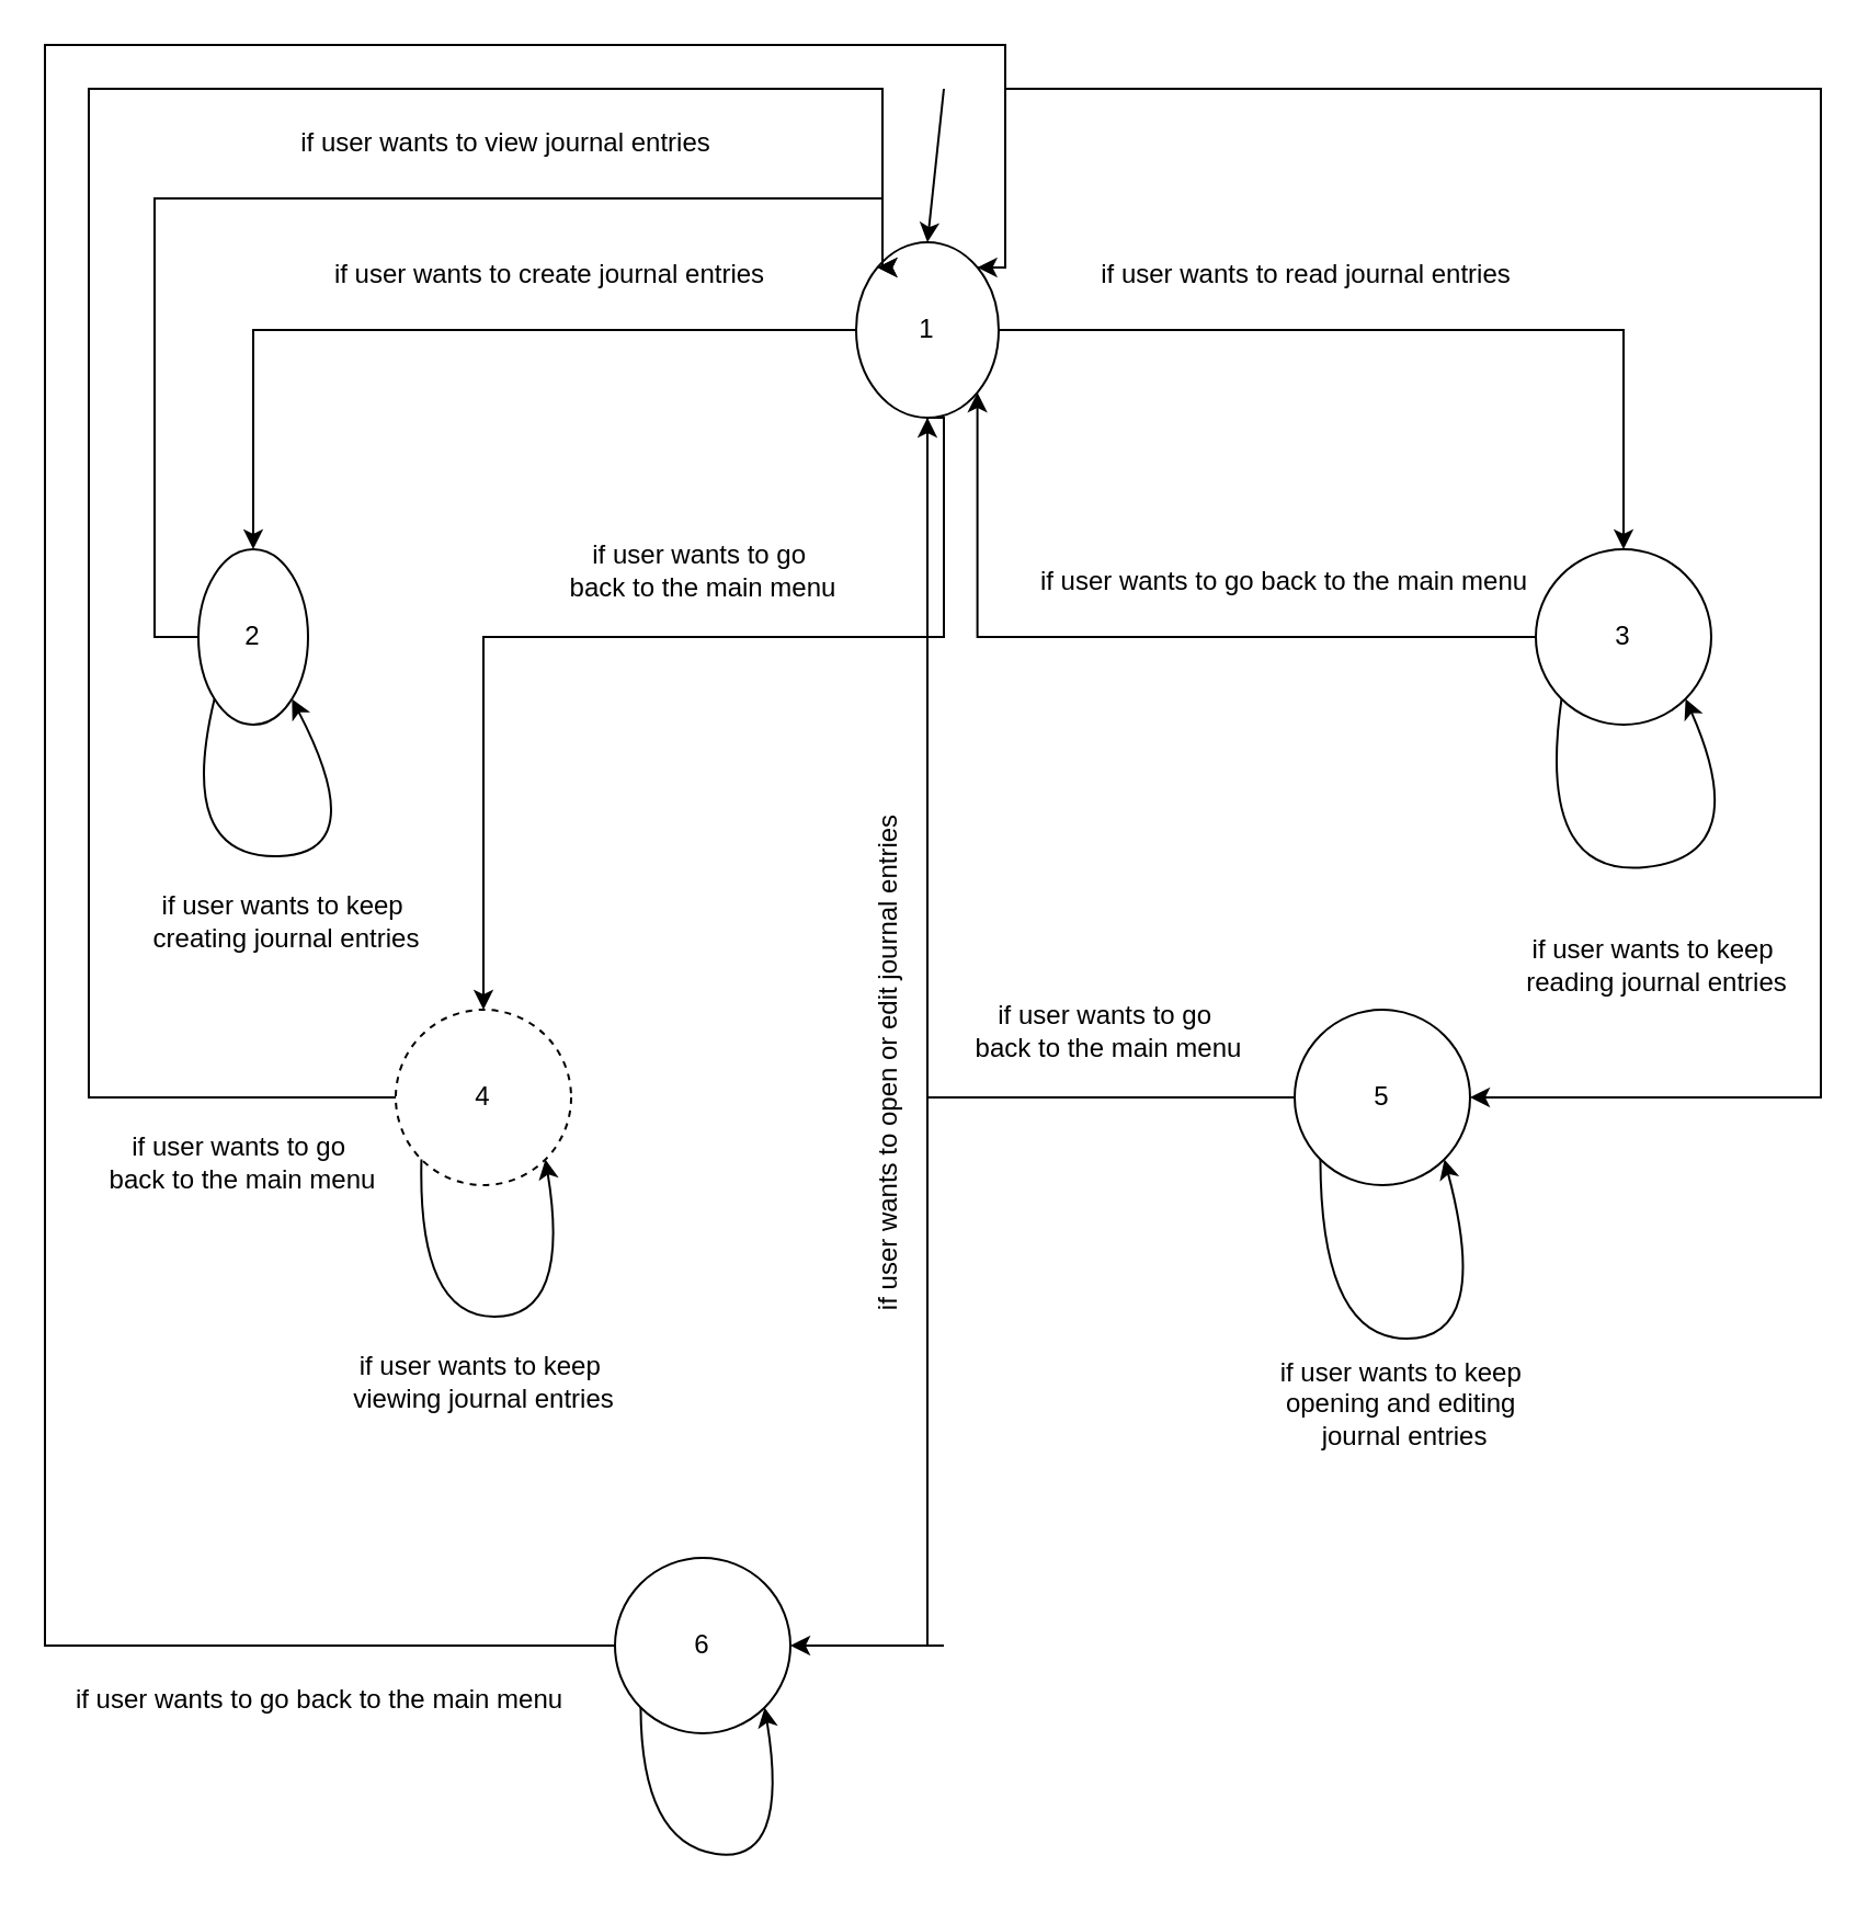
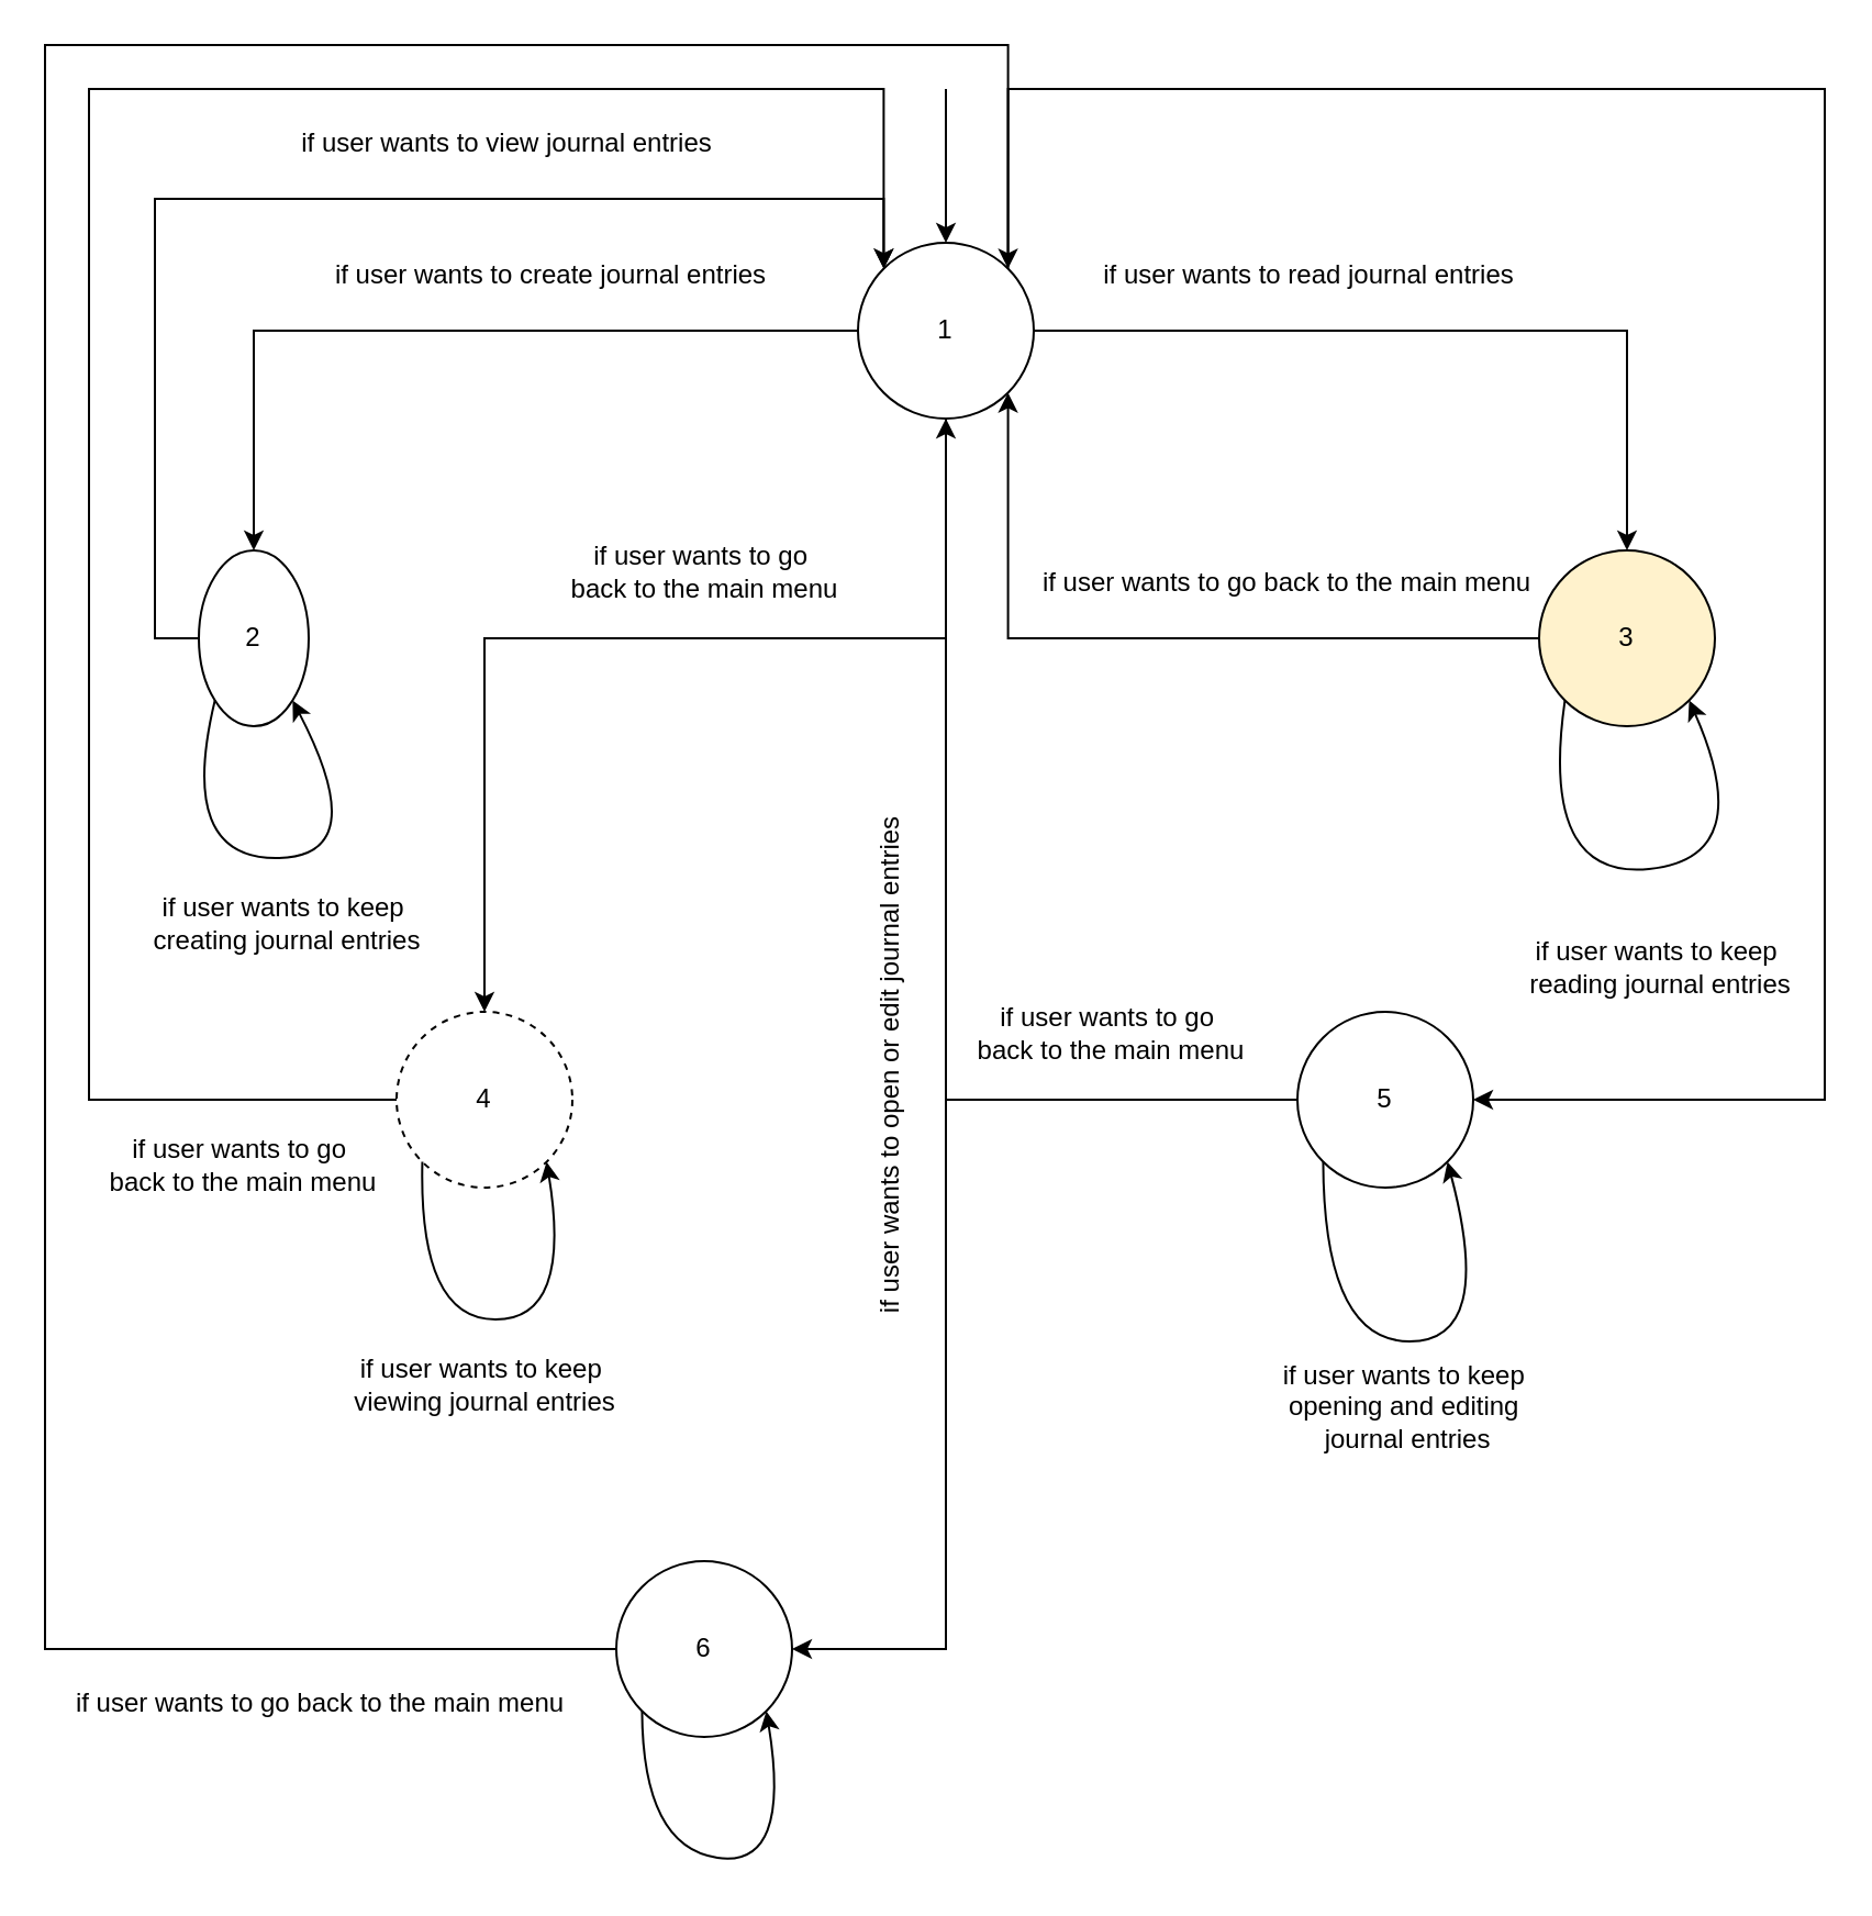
  <mxCell id="0" />
  <mxCell id="1" parent="0" />
  <mxCell id="2" style="edgeStyle=orthogonalEdgeStyle;rounded=0;orthogonalLoop=1;jettySize=auto;html=1;exitX=0;exitY=0.5;exitDx=0;exitDy=0;entryX=0.5;entryY=0;entryDx=0;entryDy=0;" edge="1" parent="1" source="7" target="9"><mxGeometry relative="1" as="geometry" /></mxCell>
  <mxCell id="3" style="edgeStyle=orthogonalEdgeStyle;rounded=0;orthogonalLoop=1;jettySize=auto;html=1;exitX=1;exitY=0.5;exitDx=0;exitDy=0;entryX=0.5;entryY=0;entryDx=0;entryDy=0;" edge="1" parent="1" source="7" target="11"><mxGeometry relative="1" as="geometry" /></mxCell>
  <mxCell id="4" style="edgeStyle=orthogonalEdgeStyle;rounded=0;orthogonalLoop=1;jettySize=auto;html=1;exitX=0.5;exitY=1;exitDx=0;exitDy=0;entryX=0.5;entryY=0;entryDx=0;entryDy=0;" edge="1" parent="1" source="7" target="13"><mxGeometry relative="1" as="geometry"><Array as="points"><mxPoint x="430" y="290" /><mxPoint x="220" y="290" /></Array></mxGeometry></mxCell>
  <mxCell id="5" style="edgeStyle=orthogonalEdgeStyle;rounded=0;orthogonalLoop=1;jettySize=auto;html=1;exitX=1;exitY=0;exitDx=0;exitDy=0;entryX=1;entryY=0.5;entryDx=0;entryDy=0;" edge="1" parent="1" source="7" target="15"><mxGeometry relative="1" as="geometry"><Array as="points"><mxPoint x="458" y="40" /><mxPoint x="830" y="40" /><mxPoint x="830" y="500" /></Array></mxGeometry></mxCell>
  <mxCell id="6" style="edgeStyle=orthogonalEdgeStyle;rounded=0;orthogonalLoop=1;jettySize=auto;html=1;exitX=0.5;exitY=1;exitDx=0;exitDy=0;entryX=1;entryY=0.5;entryDx=0;entryDy=0;" edge="1" parent="1" source="7" target="17"><mxGeometry relative="1" as="geometry"><Array as="points"><mxPoint x="430" y="750" /><mxPoint x="370" y="750" /></Array></mxGeometry></mxCell>
- <mxCell id="7" value="1" style="ellipse;whiteSpace=wrap;html=1;aspect=fixed;" vertex="1" parent="1"><mxGeometry x="390" y="110" width="65" height="80" as="geometry" /></mxCell>
+ <mxCell id="7" value="1" style="ellipse;whiteSpace=wrap;html=1;aspect=fixed;" vertex="1" parent="1"><mxGeometry x="390" y="110" width="80" height="80" as="geometry" /></mxCell>
  <mxCell id="8" style="edgeStyle=orthogonalEdgeStyle;rounded=0;orthogonalLoop=1;jettySize=auto;html=1;exitX=0;exitY=0.5;exitDx=0;exitDy=0;entryX=0;entryY=0;entryDx=0;entryDy=0;" edge="1" parent="1" source="9" target="7"><mxGeometry relative="1" as="geometry"><Array as="points"><mxPoint x="70" y="290" /><mxPoint x="70" y="90" /><mxPoint x="402" y="90" /></Array></mxGeometry></mxCell>
  <mxCell id="9" value="2" style="ellipse;whiteSpace=wrap;html=1;aspect=fixed;" vertex="1" parent="1"><mxGeometry x="90" y="250" width="50" height="80" as="geometry" /></mxCell>
  <mxCell id="10" style="edgeStyle=orthogonalEdgeStyle;rounded=0;orthogonalLoop=1;jettySize=auto;html=1;exitX=0;exitY=0.5;exitDx=0;exitDy=0;entryX=1;entryY=1;entryDx=0;entryDy=0;" edge="1" parent="1" source="11" target="7"><mxGeometry relative="1" as="geometry" /></mxCell>
- <mxCell id="11" value="3" style="ellipse;whiteSpace=wrap;html=1;aspect=fixed;" vertex="1" parent="1"><mxGeometry x="700" y="250" width="80" height="80" as="geometry" /></mxCell>
+ <mxCell id="11" value="3" style="ellipse;whiteSpace=wrap;html=1;aspect=fixed;fillColor=#fff2cc;" vertex="1" parent="1"><mxGeometry x="700" y="250" width="80" height="80" as="geometry" /></mxCell>
  <mxCell id="12" style="edgeStyle=orthogonalEdgeStyle;rounded=0;orthogonalLoop=1;jettySize=auto;html=1;exitX=0;exitY=0.5;exitDx=0;exitDy=0;entryX=0;entryY=0;entryDx=0;entryDy=0;" edge="1" parent="1" source="13" target="7"><mxGeometry relative="1" as="geometry"><Array as="points"><mxPoint x="40" y="500" /><mxPoint x="40" y="40" /><mxPoint x="402" y="40" /></Array></mxGeometry></mxCell>
  <mxCell id="13" value="4" style="ellipse;whiteSpace=wrap;html=1;aspect=fixed;dashed=1;" vertex="1" parent="1"><mxGeometry x="180" y="460" width="80" height="80" as="geometry" /></mxCell>
  <mxCell id="14" style="edgeStyle=orthogonalEdgeStyle;rounded=0;orthogonalLoop=1;jettySize=auto;html=1;exitX=0;exitY=0.5;exitDx=0;exitDy=0;entryX=0.5;entryY=1;entryDx=0;entryDy=0;" edge="1" parent="1" source="15" target="7"><mxGeometry relative="1" as="geometry" /></mxCell>
  <mxCell id="15" value="5" style="ellipse;whiteSpace=wrap;html=1;aspect=fixed;" vertex="1" parent="1"><mxGeometry x="590" y="460" width="80" height="80" as="geometry" /></mxCell>
  <mxCell id="16" style="edgeStyle=orthogonalEdgeStyle;rounded=0;orthogonalLoop=1;jettySize=auto;html=1;exitX=0;exitY=0.5;exitDx=0;exitDy=0;entryX=1;entryY=0;entryDx=0;entryDy=0;" edge="1" parent="1" source="17" target="7"><mxGeometry relative="1" as="geometry"><Array as="points"><mxPoint x="20" y="750" /><mxPoint x="20" y="20" /><mxPoint x="458" y="20" /></Array></mxGeometry></mxCell>
  <mxCell id="17" value="6" style="ellipse;whiteSpace=wrap;html=1;aspect=fixed;" vertex="1" parent="1"><mxGeometry x="280" y="710" width="80" height="80" as="geometry" /></mxCell>
  <mxCell id="18" value="" style="endArrow=classic;html=1;rounded=0;entryX=0.5;entryY=0;entryDx=0;entryDy=0;" edge="1" parent="1" target="7"><mxGeometry width="50" height="50" relative="1" as="geometry"><mxPoint x="430" y="40" as="sourcePoint" /><mxPoint x="434" y="70" as="targetPoint" /></mxGeometry></mxCell>
  <mxCell id="19" value="if user wants to create journal entries" style="text;html=1;align=center;verticalAlign=middle;resizable=0;points=[];autosize=1;strokeColor=none;fillColor=none;" vertex="1" parent="1"><mxGeometry x="140" y="110" width="220" height="30" as="geometry" /></mxCell>
  <mxCell id="20" value="if user wants to go&amp;nbsp;&lt;div&gt;back to the main menu&lt;/div&gt;" style="text;html=1;align=center;verticalAlign=middle;resizable=0;points=[];autosize=1;strokeColor=none;fillColor=none;" vertex="1" parent="1"><mxGeometry x="250" y="240" width="140" height="40" as="geometry" /></mxCell>
  <mxCell id="21" value="" style="curved=1;endArrow=classic;html=1;rounded=0;exitX=0;exitY=1;exitDx=0;exitDy=0;entryX=1;entryY=1;entryDx=0;entryDy=0;" edge="1" parent="1" source="9" target="9"><mxGeometry width="50" height="50" relative="1" as="geometry"><mxPoint x="170" y="480" as="sourcePoint" /><mxPoint x="220" y="430" as="targetPoint" /><Array as="points"><mxPoint x="80" y="390" /><mxPoint x="170" y="390" /></Array></mxGeometry></mxCell>
  <mxCell id="22" value="if user wants to keep&amp;nbsp;&lt;div&gt;creating journal entries&lt;/div&gt;" style="text;html=1;align=center;verticalAlign=middle;resizable=0;points=[];autosize=1;strokeColor=none;fillColor=none;" vertex="1" parent="1"><mxGeometry x="60" y="400" width="140" height="40" as="geometry" /></mxCell>
  <mxCell id="23" value="if user wants to read journal entries" style="text;html=1;align=center;verticalAlign=middle;resizable=0;points=[];autosize=1;strokeColor=none;fillColor=none;" vertex="1" parent="1"><mxGeometry x="490" y="110" width="210" height="30" as="geometry" /></mxCell>
  <mxCell id="24" value="if user wants to go back to the main menu" style="text;html=1;align=center;verticalAlign=middle;resizable=0;points=[];autosize=1;strokeColor=none;fillColor=none;" vertex="1" parent="1"><mxGeometry x="460" y="250" width="250" height="30" as="geometry" /></mxCell>
  <mxCell id="25" value="" style="curved=1;endArrow=classic;html=1;rounded=0;exitX=0;exitY=1;exitDx=0;exitDy=0;entryX=1;entryY=1;entryDx=0;entryDy=0;" edge="1" parent="1" source="11" target="11"><mxGeometry width="50" height="50" relative="1" as="geometry"><mxPoint x="662" y="370" as="sourcePoint" /><mxPoint x="718" y="370" as="targetPoint" /><Array as="points"><mxPoint x="700" y="400" /><mxPoint x="800" y="390" /></Array></mxGeometry></mxCell>
  <mxCell id="26" value="if user wants to keep&amp;nbsp;&lt;div&gt;reading journal entries&lt;/div&gt;" style="text;html=1;align=center;verticalAlign=middle;resizable=0;points=[];autosize=1;strokeColor=none;fillColor=none;" vertex="1" parent="1"><mxGeometry x="685" y="420" width="140" height="40" as="geometry" /></mxCell>
  <mxCell id="27" value="if user wants to view journal entries" style="text;html=1;align=center;verticalAlign=middle;resizable=0;points=[];autosize=1;strokeColor=none;fillColor=none;" vertex="1" parent="1"><mxGeometry x="125" y="50" width="210" height="30" as="geometry" /></mxCell>
  <mxCell id="28" value="if user wants to go&amp;nbsp;&lt;div&gt;back&amp;nbsp;&lt;span style=&quot;background-color: initial;&quot;&gt;to the main menu&lt;/span&gt;&lt;/div&gt;" style="text;html=1;align=center;verticalAlign=middle;resizable=0;points=[];autosize=1;strokeColor=none;fillColor=none;" vertex="1" parent="1"><mxGeometry x="40" y="510" width="140" height="40" as="geometry" /></mxCell>
  <mxCell id="29" value="" style="curved=1;endArrow=classic;html=1;rounded=0;exitX=0;exitY=1;exitDx=0;exitDy=0;entryX=1;entryY=1;entryDx=0;entryDy=0;" edge="1" parent="1" source="13" target="13"><mxGeometry width="50" height="50" relative="1" as="geometry"><mxPoint x="122" y="568" as="sourcePoint" /><mxPoint x="178" y="568" as="targetPoint" /><Array as="points"><mxPoint x="190" y="600" /><mxPoint x="260" y="600" /></Array></mxGeometry></mxCell>
  <mxCell id="30" value="if user wants to keep&amp;nbsp;&lt;div&gt;viewing journal entries&lt;/div&gt;" style="text;html=1;align=center;verticalAlign=middle;resizable=0;points=[];autosize=1;strokeColor=none;fillColor=none;" vertex="1" parent="1"><mxGeometry x="150" y="610" width="140" height="40" as="geometry" /></mxCell>
  <mxCell id="31" value="if user wants to go&amp;nbsp;&lt;div&gt;back&amp;nbsp;&lt;span style=&quot;background-color: initial;&quot;&gt;to the main menu&lt;/span&gt;&lt;/div&gt;" style="text;html=1;align=center;verticalAlign=middle;resizable=0;points=[];autosize=1;strokeColor=none;fillColor=none;" vertex="1" parent="1"><mxGeometry x="435" y="450" width="140" height="40" as="geometry" /></mxCell>
  <mxCell id="32" value="" style="curved=1;endArrow=classic;html=1;rounded=0;exitX=0;exitY=1;exitDx=0;exitDy=0;entryX=1;entryY=1;entryDx=0;entryDy=0;" edge="1" parent="1" source="15" target="15"><mxGeometry width="50" height="50" relative="1" as="geometry"><mxPoint x="632" y="590" as="sourcePoint" /><mxPoint x="688" y="590" as="targetPoint" /><Array as="points"><mxPoint x="602" y="610" /><mxPoint x="680" y="610" /></Array></mxGeometry></mxCell>
  <mxCell id="33" value="if user wants to keep&amp;nbsp;&lt;div&gt;opening and editing&amp;nbsp;&lt;/div&gt;&lt;div&gt;journal entries&lt;/div&gt;" style="text;html=1;align=center;verticalAlign=middle;resizable=0;points=[];autosize=1;strokeColor=none;fillColor=none;" vertex="1" parent="1"><mxGeometry x="570" y="610" width="140" height="60" as="geometry" /></mxCell>
  <mxCell id="34" value="if user wants to go back to the main menu" style="text;html=1;align=center;verticalAlign=middle;resizable=0;points=[];autosize=1;strokeColor=none;fillColor=none;" vertex="1" parent="1"><mxGeometry x="20" y="760" width="250" height="30" as="geometry" /></mxCell>
  <mxCell id="35" value="if user wants to open or edit journal entries" style="text;html=1;align=center;verticalAlign=middle;resizable=0;points=[];autosize=1;strokeColor=none;fillColor=none;rotation=-90;" vertex="1" parent="1"><mxGeometry x="280" y="470" width="250" height="30" as="geometry" /></mxCell>
  <mxCell id="36" value="" style="curved=1;endArrow=classic;html=1;rounded=0;exitX=0;exitY=1;exitDx=0;exitDy=0;entryX=1;entryY=1;entryDx=0;entryDy=0;" edge="1" parent="1" source="17" target="17"><mxGeometry width="50" height="50" relative="1" as="geometry"><mxPoint x="626.716" y="778.284" as="sourcePoint" /><mxPoint x="683.284" y="778.284" as="targetPoint" /><Array as="points"><mxPoint x="292" y="840" /><mxPoint x="360" y="850" /></Array></mxGeometry></mxCell>
